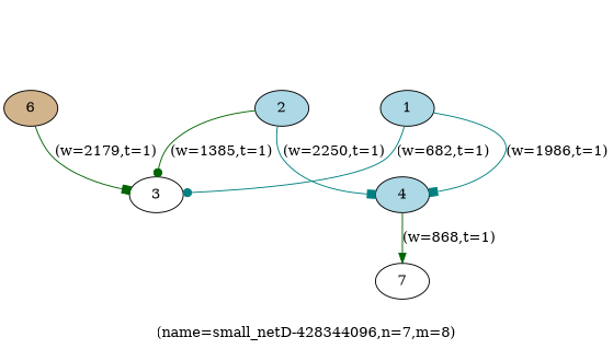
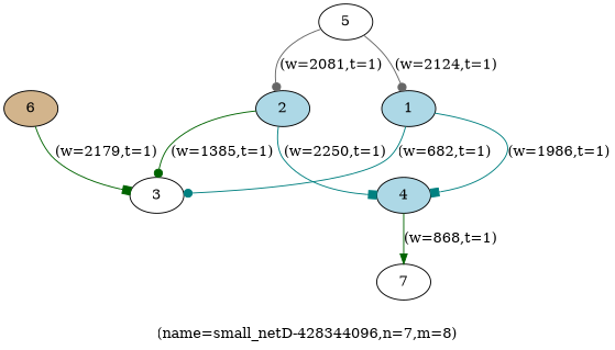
  digraph {
    label="(name=small_netD-428344096,n=7,m=8)"
    node [fillcolor=white style=filled]
    edge [arrowhead=dot color=teal]
+   n1 [label=5]
    n2 [fillcolor=lightblue label=1]
    n3 [fillcolor=lightblue label=2]
    n4 [label=3]
    n5 [fillcolor=lightblue label=4]
    n6 [label=7]
    n7 [fillcolor=tan label=6]
+   n1 -> n2 [color=gray40 label="(w=2124,t=1)"]
+   n1 -> n3 [color=gray40 label="(w=2081,t=1)"]
    n2 -> n4 [label="(w=682,t=1)"]
    n2 -> n5 [arrowhead=box label="(w=1986,t=1)"]
    n3 -> n4 [color=darkgreen label="(w=1385,t=1)"]
    n3 -> n5 [arrowhead=box label="(w=2250,t=1)"]
    n5 -> n6 [arrowhead=normal color=darkgreen label="(w=868,t=1)"]
    n7 -> n4 [arrowhead=box color=darkgreen label="(w=2179,t=1)"]
  }
